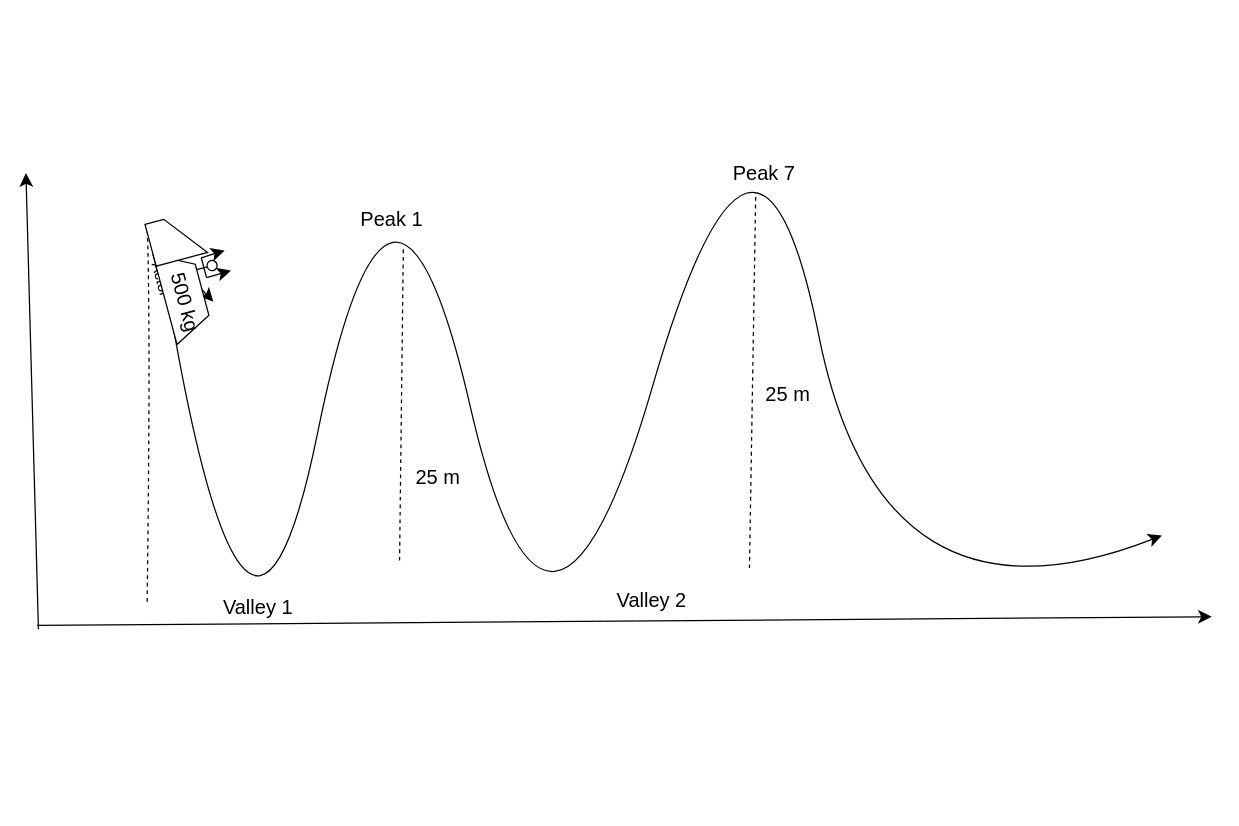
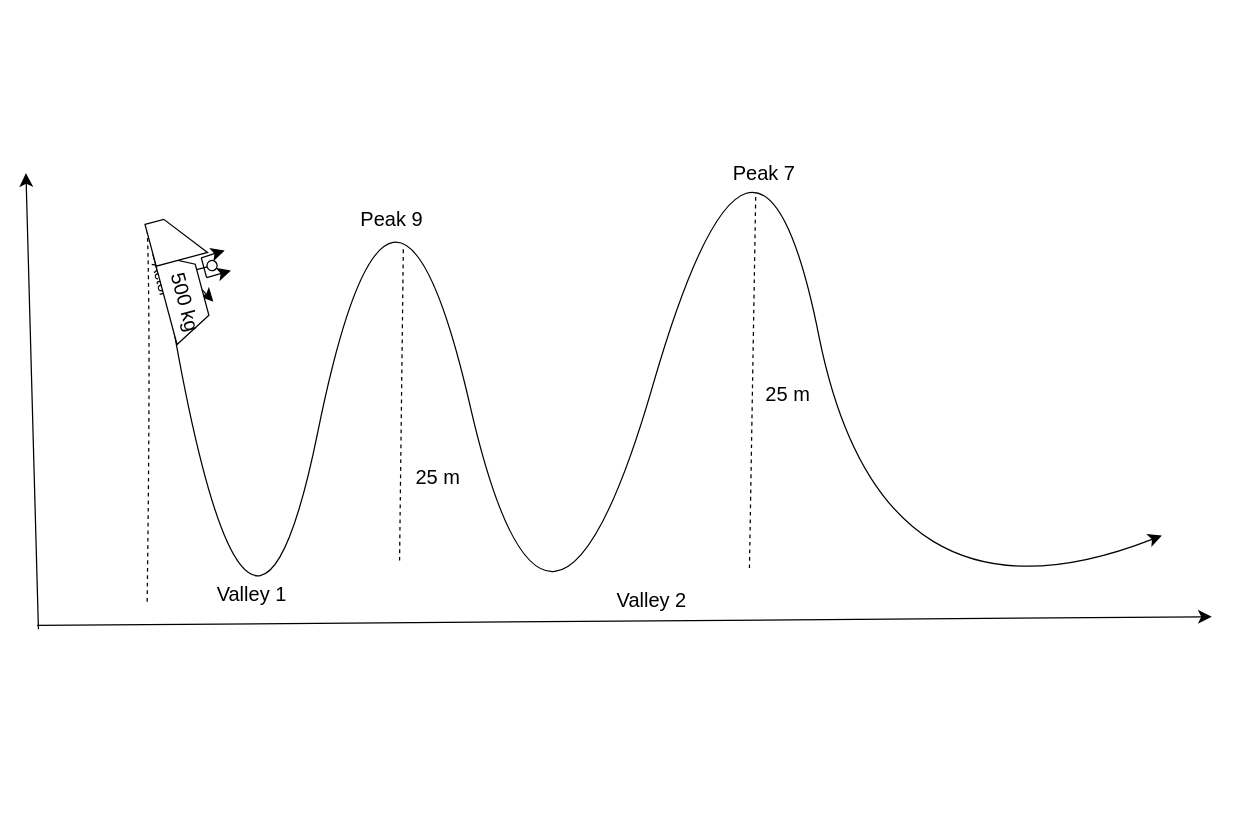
  <mxCell id="0" />
  <mxCell id="1" parent="0" />
  <mxCell id="2" value="" style="curved=1;endArrow=classic;html=1;rounded=0;fontSize=12;startSize=8;endSize=8;" edge="1" parent="1"><mxGeometry width="50" height="50" relative="1" as="geometry"><mxPoint x="125" y="182" as="sourcePoint" /><mxPoint x="929" y="428" as="targetPoint" /><Array as="points"><mxPoint x="194" y="639" /><mxPoint x="313" y="52" /><mxPoint x="438" y="597" /><mxPoint x="605" y="20" /><mxPoint x="704" y="516" /></Array></mxGeometry></mxCell>
  <mxCell id="3" value="" style="endArrow=none;dashed=1;html=1;rounded=0;fontSize=12;startSize=8;endSize=8;curved=1;" edge="1" parent="1"><mxGeometry width="50" height="50" relative="1" as="geometry"><mxPoint x="117" y="481" as="sourcePoint" /><mxPoint x="117" y="180" as="targetPoint" /><Array as="points"><mxPoint x="120" y="258" /></Array></mxGeometry></mxCell>
- <mxCell id="4" value="Valley 1" style="text;strokeColor=none;fillColor=none;html=1;align=center;verticalAlign=middle;whiteSpace=wrap;rounded=0;fontSize=16;" vertex="1" parent="1"><mxGeometry x="176" y="470" width="60" height="30" as="geometry" /></mxCell>
+ <mxCell id="4" value="Valley 1" style="text;strokeColor=none;fillColor=none;html=1;align=center;verticalAlign=middle;whiteSpace=wrap;rounded=0;fontSize=16;" vertex="1" parent="1"><mxGeometry x="171" y="460" width="60" height="30" as="geometry" /></mxCell>
  <mxCell id="5" value="Valley 2" style="text;strokeColor=none;fillColor=none;html=1;align=center;verticalAlign=middle;whiteSpace=wrap;rounded=0;fontSize=16;" vertex="1" parent="1"><mxGeometry x="491" y="465" width="60" height="30" as="geometry" /></mxCell>
- <mxCell id="6" value="Peak 1" style="text;strokeColor=none;fillColor=none;html=1;align=center;verticalAlign=middle;whiteSpace=wrap;rounded=0;fontSize=16;" vertex="1" parent="1"><mxGeometry x="283" y="160" width="60" height="30" as="geometry" /></mxCell>
+ <mxCell id="6" value="Peak 9" style="text;strokeColor=none;fillColor=none;html=1;align=center;verticalAlign=middle;whiteSpace=wrap;rounded=0;fontSize=16;" vertex="1" parent="1"><mxGeometry x="283" y="160" width="60" height="30" as="geometry" /></mxCell>
  <mxCell id="7" value="Peak 7" style="text;strokeColor=none;fillColor=none;html=1;align=center;verticalAlign=middle;whiteSpace=wrap;rounded=0;fontSize=16;" vertex="1" parent="1"><mxGeometry x="581" y="123" width="60" height="30" as="geometry" /></mxCell>
  <mxCell id="8" value="" style="group;rotation=75;" vertex="1" connectable="0" parent="1"><mxGeometry x="106" y="191" width="99" height="66" as="geometry" /></mxCell>
  <mxCell id="9" style="edgeStyle=none;curved=1;rounded=0;orthogonalLoop=1;jettySize=auto;html=1;exitX=1;exitY=0.333;exitDx=0;exitDy=0;exitPerimeter=0;fontSize=12;startSize=8;endSize=8;" edge="1" parent="8" source="11"><mxGeometry relative="1" as="geometry"><mxPoint x="78" y="25" as="targetPoint" /></mxGeometry></mxCell>
  <mxCell id="10" style="edgeStyle=none;curved=1;rounded=0;orthogonalLoop=1;jettySize=auto;html=1;exitX=0;exitY=0.333;exitDx=0;exitDy=0;exitPerimeter=0;fontSize=12;startSize=8;endSize=8;" edge="1" parent="8" source="11"><mxGeometry relative="1" as="geometry"><mxPoint x="73" y="9" as="targetPoint" /></mxGeometry></mxCell>
  <mxCell id="11" value="Actor" style="shape=umlActor;verticalLabelPosition=bottom;verticalAlign=top;html=1;outlineConnect=0;rotation=75;" vertex="1" parent="8"><mxGeometry x="43" y="8" width="16.5" height="32.308" as="geometry" /></mxCell>
  <mxCell id="12" style="edgeStyle=none;curved=1;rounded=0;orthogonalLoop=1;jettySize=auto;html=1;exitX=0.5;exitY=0;exitDx=0;exitDy=0;fontSize=12;startSize=8;endSize=8;" edge="1" parent="8" source="13"><mxGeometry relative="1" as="geometry"><mxPoint x="64" y="50" as="targetPoint" /></mxGeometry></mxCell>
  <mxCell id="13" value="" style="shape=trapezoid;perimeter=trapezoidPerimeter;whiteSpace=wrap;html=1;fixedSize=1;size=16;rotation=75;" vertex="1" parent="8"><mxGeometry x="3" y="29" width="74.25" height="30.692" as="geometry" /></mxCell>
  <mxCell id="14" value="" style="shape=manualInput;whiteSpace=wrap;html=1;size=27;rotation=75;" vertex="1" parent="8"><mxGeometry x="17" y="-22" width="34.65" height="42.538" as="geometry" /></mxCell>
  <mxCell id="15" value="500 kg" style="text;strokeColor=none;fillColor=none;html=1;align=center;verticalAlign=middle;whiteSpace=wrap;rounded=0;fontSize=16;rotation=75;" vertex="1" parent="8"><mxGeometry x="6.64" y="37.98" width="70.23" height="24.69" as="geometry" /></mxCell>
  <mxCell id="16" value="" style="endArrow=none;dashed=1;html=1;rounded=0;fontSize=12;startSize=8;endSize=8;curved=1;" edge="1" parent="1"><mxGeometry width="50" height="50" relative="1" as="geometry"><mxPoint x="319" y="448" as="sourcePoint" /><mxPoint x="322" y="199" as="targetPoint" /></mxGeometry></mxCell>
  <mxCell id="17" value="25 m" style="text;strokeColor=none;fillColor=none;html=1;align=center;verticalAlign=middle;whiteSpace=wrap;rounded=0;fontSize=16;" vertex="1" parent="1"><mxGeometry x="320" y="366" width="60" height="30" as="geometry" /></mxCell>
  <mxCell id="18" value="" style="endArrow=none;dashed=1;html=1;rounded=0;fontSize=12;startSize=8;endSize=8;curved=1;" edge="1" parent="1"><mxGeometry width="50" height="50" relative="1" as="geometry"><mxPoint x="599" y="454" as="sourcePoint" /><mxPoint x="604" y="156" as="targetPoint" /></mxGeometry></mxCell>
  <mxCell id="19" value="25 m" style="text;strokeColor=none;fillColor=none;html=1;align=center;verticalAlign=middle;whiteSpace=wrap;rounded=0;fontSize=16;" vertex="1" parent="1"><mxGeometry x="600" y="300" width="60" height="30" as="geometry" /></mxCell>
  <mxCell id="20" value="" style="endArrow=classic;html=1;rounded=0;fontSize=12;startSize=8;endSize=8;curved=1;" edge="1" parent="1"><mxGeometry width="50" height="50" relative="1" as="geometry"><mxPoint x="30" y="503" as="sourcePoint" /><mxPoint x="20" y="138" as="targetPoint" /></mxGeometry></mxCell>
  <mxCell id="21" value="" style="endArrow=classic;html=1;rounded=0;fontSize=12;startSize=8;endSize=8;curved=1;" edge="1" parent="1"><mxGeometry width="50" height="50" relative="1" as="geometry"><mxPoint x="29" y="500" as="sourcePoint" /><mxPoint x="969" y="493" as="targetPoint" /></mxGeometry></mxCell>
